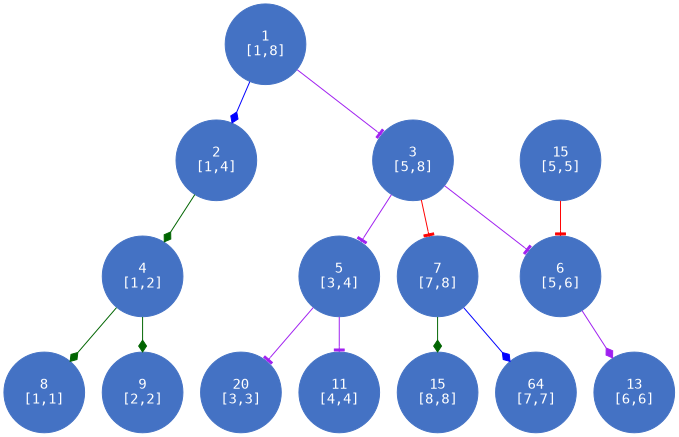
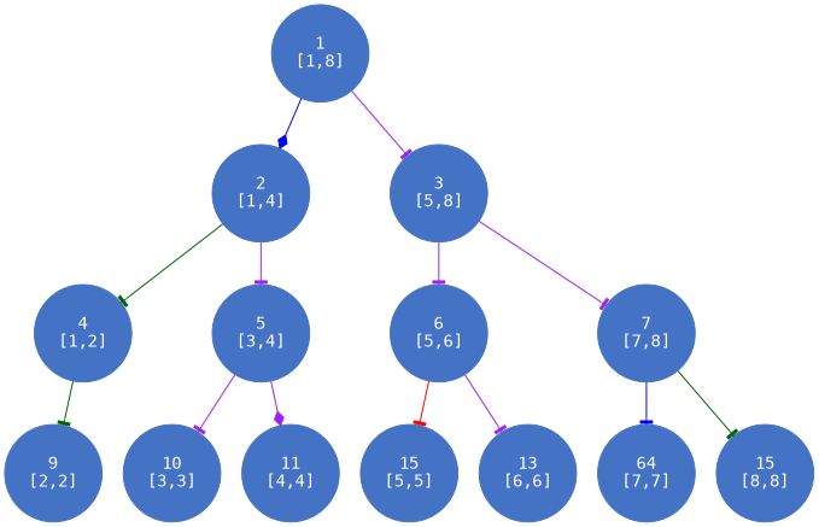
  digraph {
    node [color="#4472c4" fillcolor="#4472c4" fontcolor=white fontname=Consolas shape=circle style=filled]
    edge [arrowhead=tee color=purple]
    n1 [label="1\n[1,8]"]
    n2 [label="2\n[1,4]"]
    n3 [label="3\n[5,8]"]
    n4 [label="4\n[1,2]"]
    n5 [label="5\n[3,4]"]
    n6 [label="6\n[5,6]"]
    n7 [label="7\n[7,8]"]
-   n8 [label="8\n[1,1]"]
    n9 [label="9\n[2,2]"]
-   n10 [label="20\n[3,3]"]
+   n10 [label="10\n[3,3]"]
    n11 [label="11\n[4,4]"]
    n12 [label="15\n[5,5]"]
    n13 [label="13\n[6,6]"]
    n14 [label="64\n[7,7]"]
    n15 [label="15\n[8,8]"]
    n1 -> n2 [arrowhead=diamond color=blue]
    n1 -> n3
-   n2 -> n4 [arrowhead=diamond color=darkgreen]
-   n3 -> n5
+   n2 -> n4 [color=darkgreen]
+   n2 -> n5
    n3 -> n6
-   n3 -> n7 [color=red]
-   n4 -> n8 [arrowhead=diamond color=darkgreen]
-   n4 -> n9 [arrowhead=diamond color=darkgreen]
+   n3 -> n7
+   n4 -> n9 [color=darkgreen]
    n5 -> n10
-   n5 -> n11
-   n12 -> n6 [color=red]
-   n6 -> n13 [arrowhead=diamond]
-   n7 -> n14 [arrowhead=diamond color=blue]
-   n7 -> n15 [arrowhead=diamond color=darkgreen]
+   n5 -> n11 [arrowhead=diamond]
+   n6 -> n12 [color=red]
+   n6 -> n13
+   n7 -> n14 [color=blue]
+   n7 -> n15 [color=darkgreen]
  }
